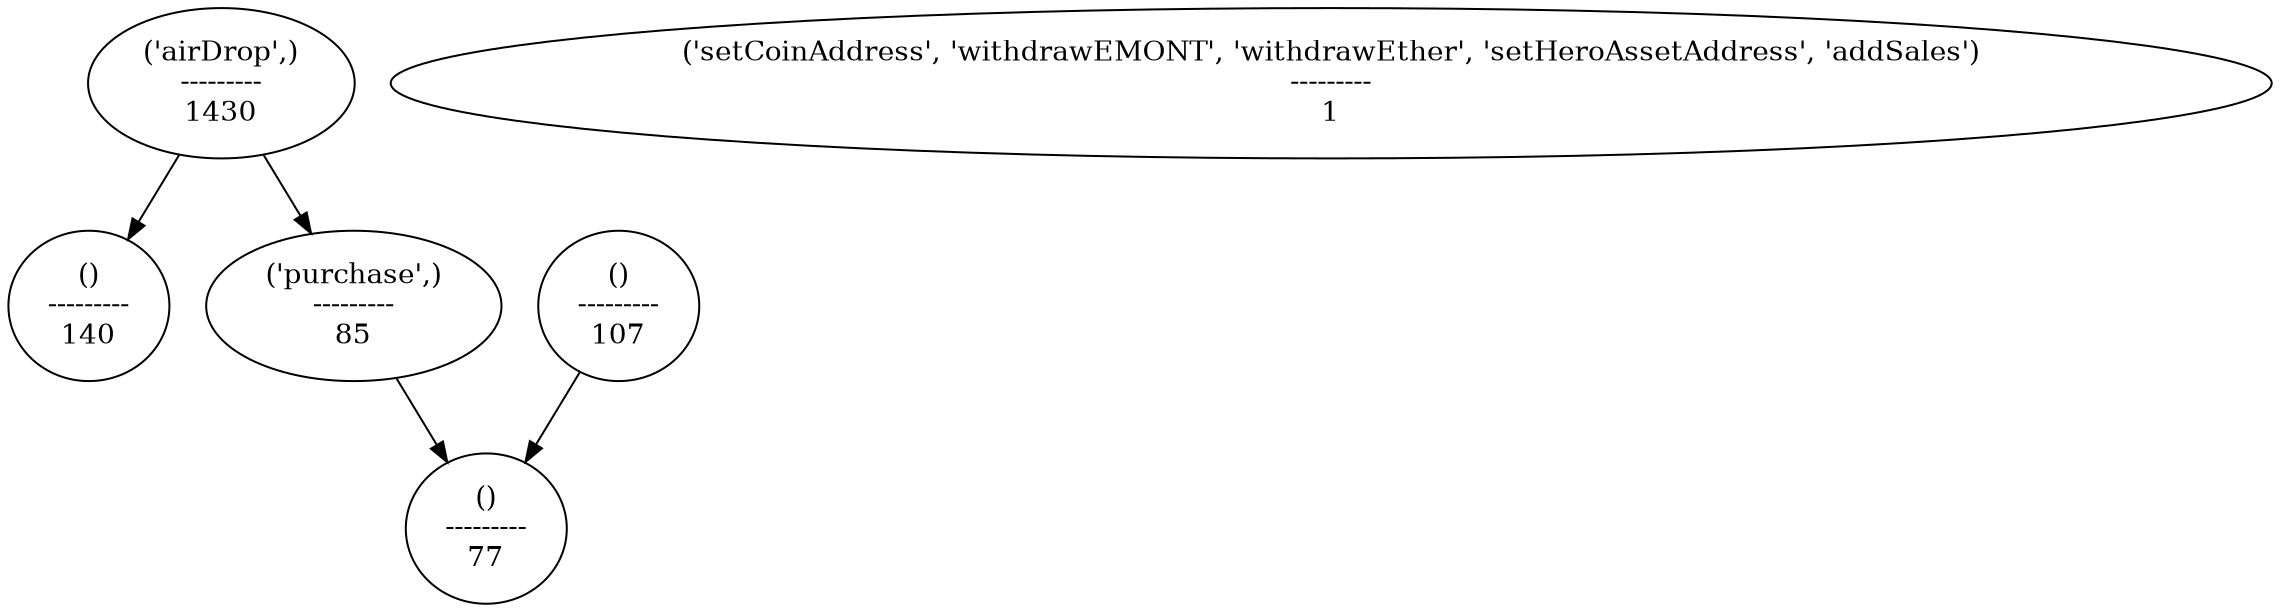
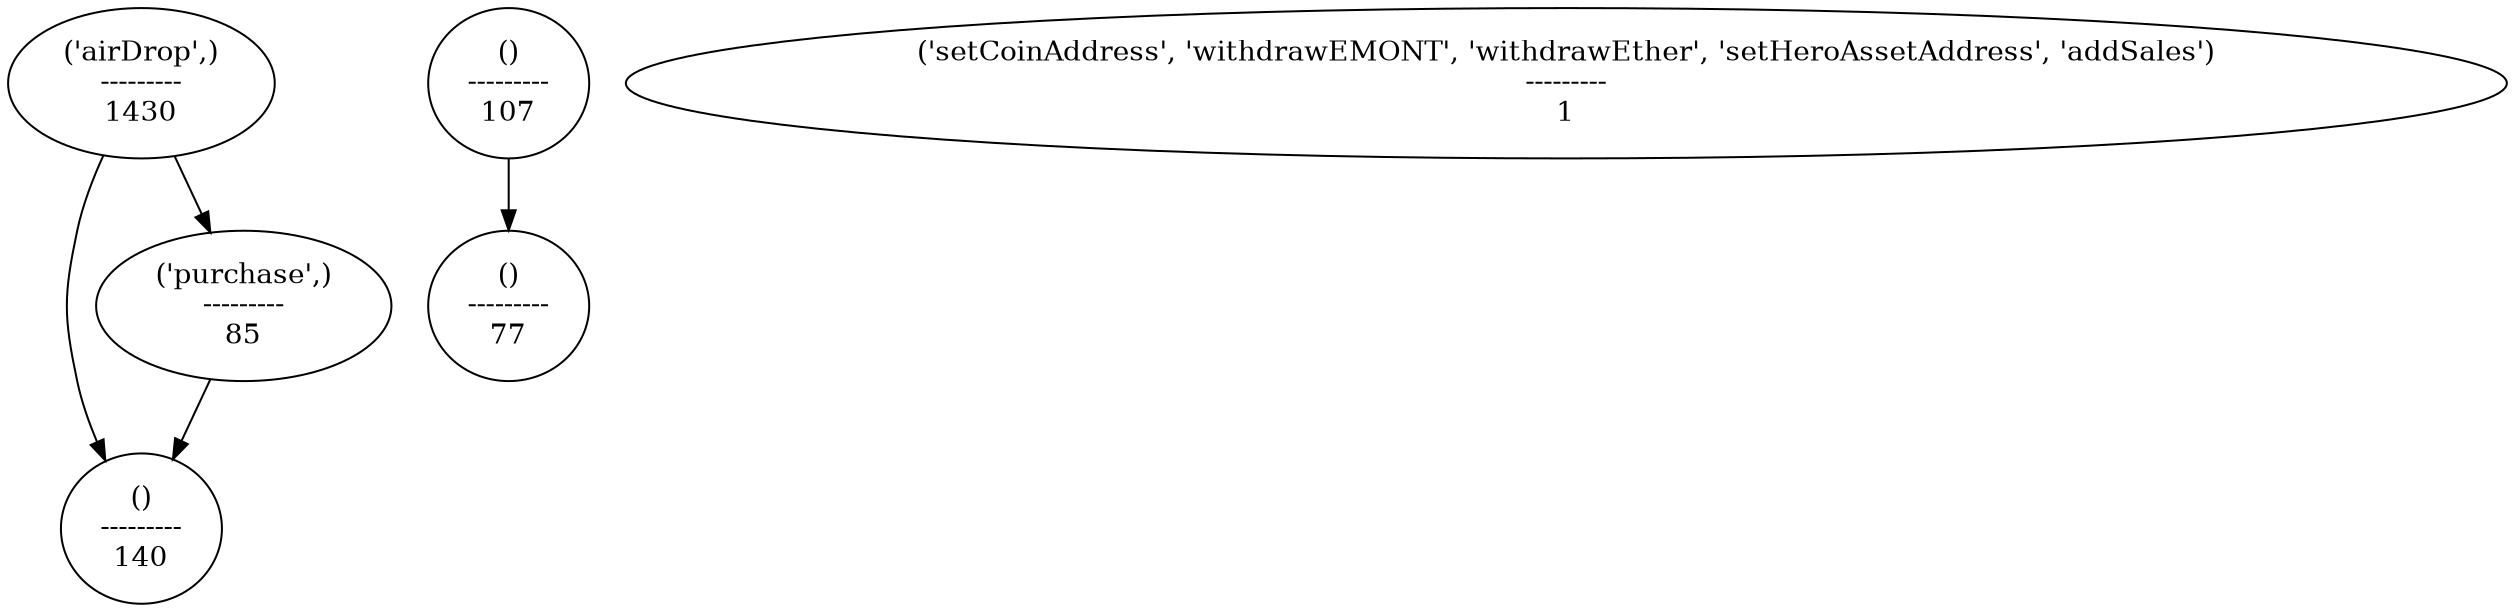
  strict digraph {
    "('airDrop',)\n---------\n1430"
    "()\n---------\n140"
    "('purchase',)\n---------\n85"
    "()\n---------\n107"
    "()\n---------\n77"
    "('setCoinAddress', 'withdrawEMONT', 'withdrawEther', 'setHeroAssetAddress', 'addSales')\n---------\n1"
    "('airDrop',)\n---------\n1430" -> "()\n---------\n140"
    "('airDrop',)\n---------\n1430" -> "('purchase',)\n---------\n85"
-   "('purchase',)\n---------\n85" -> "()\n---------\n77"
+   "('purchase',)\n---------\n85" -> "()\n---------\n140"
    "()\n---------\n107" -> "()\n---------\n77"
  }
